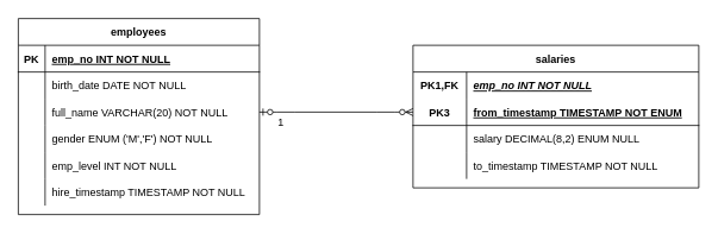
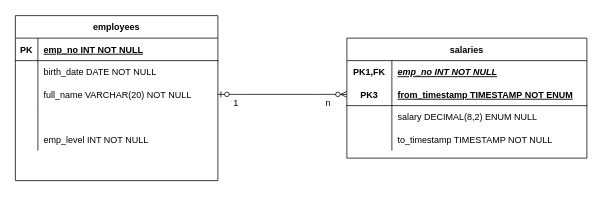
  <mxCell id="0" />
  <mxCell id="1" parent="0" />
  <mxCell id="2" value="salaries" style="shape=table;startSize=30;container=1;collapsible=1;childLayout=tableLayout;fixedRows=1;rowLines=0;fontStyle=1;align=center;resizeLast=1;" vertex="1" parent="1"><mxGeometry x="462" y="50" width="320" height="160" as="geometry" /></mxCell>
  <mxCell id="3" value="" style="shape=partialRectangle;collapsible=0;dropTarget=0;pointerEvents=0;fillColor=none;top=0;left=0;bottom=0;right=0;points=[[0,0.5],[1,0.5]];portConstraint=eastwest;" vertex="1" parent="2"><mxGeometry y="30" width="320" height="30" as="geometry" /></mxCell>
  <mxCell id="4" value="PK1,FK" style="shape=partialRectangle;connectable=0;fillColor=none;top=0;left=0;bottom=0;right=0;fontStyle=1;overflow=hidden;" vertex="1" parent="3"><mxGeometry width="60" height="30" as="geometry" /></mxCell>
  <mxCell id="5" value="emp_no INT NOT NULL" style="shape=partialRectangle;connectable=0;fillColor=none;top=0;left=0;bottom=0;right=0;align=left;spacingLeft=6;fontStyle=7;overflow=hidden;" vertex="1" parent="3"><mxGeometry x="60" width="260" height="30" as="geometry" /></mxCell>
  <mxCell id="6" value="" style="shape=partialRectangle;collapsible=0;dropTarget=0;pointerEvents=0;fillColor=none;top=0;left=0;bottom=1;right=0;points=[[0,0.5],[1,0.5]];portConstraint=eastwest;" vertex="1" parent="2"><mxGeometry y="60" width="320" height="30" as="geometry" /></mxCell>
  <mxCell id="7" value="PK3" style="shape=partialRectangle;connectable=0;fillColor=none;top=0;left=0;bottom=0;right=0;fontStyle=1;overflow=hidden;" vertex="1" parent="6"><mxGeometry width="60" height="30" as="geometry" /></mxCell>
  <mxCell id="8" value="from_timestamp TIMESTAMP NOT ENUM" style="shape=partialRectangle;connectable=0;fillColor=none;top=0;left=0;bottom=0;right=0;align=left;spacingLeft=6;fontStyle=5;overflow=hidden;" vertex="1" parent="6"><mxGeometry x="60" width="260" height="30" as="geometry" /></mxCell>
  <mxCell id="9" value="" style="shape=partialRectangle;collapsible=0;dropTarget=0;pointerEvents=0;fillColor=none;top=0;left=0;bottom=0;right=0;points=[[0,0.5],[1,0.5]];portConstraint=eastwest;" vertex="1" parent="2"><mxGeometry y="90" width="320" height="30" as="geometry" /></mxCell>
  <mxCell id="10" value="" style="shape=partialRectangle;connectable=0;fillColor=none;top=0;left=0;bottom=0;right=0;editable=1;overflow=hidden;" vertex="1" parent="9"><mxGeometry width="60" height="30" as="geometry" /></mxCell>
  <mxCell id="11" value="salary DECIMAL(8,2) ENUM NULL" style="shape=partialRectangle;connectable=0;fillColor=none;top=0;left=0;bottom=0;right=0;align=left;spacingLeft=6;overflow=hidden;" vertex="1" parent="9"><mxGeometry x="60" width="260" height="30" as="geometry" /></mxCell>
  <mxCell id="12" value="" style="shape=partialRectangle;collapsible=0;dropTarget=0;pointerEvents=0;fillColor=none;top=0;left=0;bottom=0;right=0;points=[[0,0.5],[1,0.5]];portConstraint=eastwest;" vertex="1" parent="2"><mxGeometry y="120" width="320" height="30" as="geometry" /></mxCell>
  <mxCell id="13" value="" style="shape=partialRectangle;connectable=0;fillColor=none;top=0;left=0;bottom=0;right=0;editable=1;overflow=hidden;" vertex="1" parent="12"><mxGeometry width="60" height="30" as="geometry" /></mxCell>
  <mxCell id="14" value="to_timestamp TIMESTAMP NOT NULL" style="shape=partialRectangle;connectable=0;fillColor=none;top=0;left=0;bottom=0;right=0;align=left;spacingLeft=6;overflow=hidden;" vertex="1" parent="12"><mxGeometry x="60" width="260" height="30" as="geometry" /></mxCell>
  <mxCell id="15" value="employees" style="shape=table;startSize=30;container=1;collapsible=1;childLayout=tableLayout;fixedRows=1;rowLines=0;fontStyle=1;align=center;resizeLast=1;" vertex="1" parent="1"><mxGeometry x="20" y="20" width="270" height="220" as="geometry" /></mxCell>
  <mxCell id="16" value="" style="shape=partialRectangle;collapsible=0;dropTarget=0;pointerEvents=0;fillColor=none;points=[[0,0.5],[1,0.5]];portConstraint=eastwest;top=0;left=0;right=0;bottom=1;" vertex="1" parent="15"><mxGeometry y="30" width="270" height="30" as="geometry" /></mxCell>
  <mxCell id="17" value="PK" style="shape=partialRectangle;overflow=hidden;connectable=0;fillColor=none;top=0;left=0;bottom=0;right=0;fontStyle=1;" vertex="1" parent="16"><mxGeometry width="30" height="30" as="geometry" /></mxCell>
  <mxCell id="18" value="emp_no INT NOT NULL    " style="shape=partialRectangle;overflow=hidden;connectable=0;fillColor=none;top=0;left=0;bottom=0;right=0;align=left;spacingLeft=6;fontStyle=5;" vertex="1" parent="16"><mxGeometry x="30" width="240" height="30" as="geometry" /></mxCell>
  <mxCell id="19" value="" style="shape=partialRectangle;collapsible=0;dropTarget=0;pointerEvents=0;fillColor=none;points=[[0,0.5],[1,0.5]];portConstraint=eastwest;top=0;left=0;right=0;bottom=0;" vertex="1" parent="15"><mxGeometry y="60" width="270" height="30" as="geometry" /></mxCell>
  <mxCell id="20" value="" style="shape=partialRectangle;overflow=hidden;connectable=0;fillColor=none;top=0;left=0;bottom=0;right=0;" vertex="1" parent="19"><mxGeometry width="30" height="30" as="geometry" /></mxCell>
  <mxCell id="21" value="birth_date  DATE            NOT NULL" style="shape=partialRectangle;overflow=hidden;connectable=0;fillColor=none;top=0;left=0;bottom=0;right=0;align=left;spacingLeft=6;" vertex="1" parent="19"><mxGeometry x="30" width="240" height="30" as="geometry" /></mxCell>
  <mxCell id="22" value="" style="shape=partialRectangle;collapsible=0;dropTarget=0;pointerEvents=0;fillColor=none;points=[[0,0.5],[1,0.5]];portConstraint=eastwest;top=0;left=0;right=0;bottom=0;" vertex="1" parent="15"><mxGeometry y="90" width="270" height="30" as="geometry" /></mxCell>
  <mxCell id="23" value="" style="shape=partialRectangle;overflow=hidden;connectable=0;fillColor=none;top=0;left=0;bottom=0;right=0;" vertex="1" parent="22"><mxGeometry width="30" height="30" as="geometry" /></mxCell>
  <mxCell id="24" value="full_name VARCHAR(20)     NOT NULL" style="shape=partialRectangle;overflow=hidden;connectable=0;fillColor=none;top=0;left=0;bottom=0;right=0;align=left;spacingLeft=6;" vertex="1" parent="22"><mxGeometry x="30" width="240" height="30" as="geometry" /></mxCell>
  <mxCell id="25" value="" style="shape=partialRectangle;collapsible=0;dropTarget=0;pointerEvents=0;fillColor=none;points=[[0,0.5],[1,0.5]];portConstraint=eastwest;top=0;left=0;right=0;bottom=0;" vertex="1" parent="15"><mxGeometry y="120" width="270" height="30" as="geometry" /></mxCell>
  <mxCell id="26" value="" style="shape=partialRectangle;overflow=hidden;connectable=0;fillColor=none;top=0;left=0;bottom=0;right=0;" vertex="1" parent="25"><mxGeometry width="30" height="30" as="geometry" /></mxCell>
- <mxCell id="27" value="gender      ENUM ('M','F')  NOT NULL" style="shape=partialRectangle;overflow=hidden;connectable=0;fillColor=none;top=0;left=0;bottom=0;right=0;align=left;spacingLeft=6;" vertex="1" parent="25"><mxGeometry x="30" width="240" height="30" as="geometry" /></mxCell>
  <mxCell id="28" value="" style="shape=partialRectangle;collapsible=0;dropTarget=0;pointerEvents=0;fillColor=none;points=[[0,0.5],[1,0.5]];portConstraint=eastwest;top=0;left=0;right=0;bottom=0;" vertex="1" parent="15"><mxGeometry y="150" width="270" height="30" as="geometry" /></mxCell>
  <mxCell id="29" value="" style="shape=partialRectangle;overflow=hidden;connectable=0;fillColor=none;top=0;left=0;bottom=0;right=0;" vertex="1" parent="28"><mxGeometry width="30" height="30" as="geometry" /></mxCell>
  <mxCell id="30" value="emp_level INT    NOT NULL" style="shape=partialRectangle;overflow=hidden;connectable=0;fillColor=none;top=0;left=0;bottom=0;right=0;align=left;spacingLeft=6;" vertex="1" parent="28"><mxGeometry x="30" width="240" height="30" as="geometry" /></mxCell>
  <mxCell id="31" value="" style="shape=partialRectangle;collapsible=0;dropTarget=0;pointerEvents=0;fillColor=none;points=[[0,0.5],[1,0.5]];portConstraint=eastwest;top=0;left=0;right=0;bottom=0;" vertex="1" parent="15"><mxGeometry y="180" width="270" height="30" as="geometry" /></mxCell>
  <mxCell id="32" value="" style="shape=partialRectangle;overflow=hidden;connectable=0;fillColor=none;top=0;left=0;bottom=0;right=0;" vertex="1" parent="31"><mxGeometry width="30" height="30" as="geometry" /></mxCell>
- <mxCell id="33" value="hire_timestamp TIMESTAMP NOT NULL" style="shape=partialRectangle;overflow=hidden;connectable=0;fillColor=none;top=0;left=0;bottom=0;right=0;align=left;spacingLeft=6;" vertex="1" parent="31"><mxGeometry x="30" width="240" height="30" as="geometry" /></mxCell>
  <mxCell id="34" value="" style="edgeStyle=entityRelationEdgeStyle;fontSize=12;html=1;endArrow=ERzeroToMany;startArrow=ERzeroToOne;exitX=1;exitY=0.5;exitDx=0;exitDy=0;entryX=0;entryY=0.5;entryDx=0;entryDy=0;" edge="1" parent="1" source="22" target="6"><mxGeometry width="100" height="100" relative="1" as="geometry"><mxPoint x="296" y="127" as="sourcePoint" /><mxPoint x="471" y="127" as="targetPoint" /></mxGeometry></mxCell>
  <mxCell id="35" value="1" style="text;html=1;align=center;verticalAlign=middle;resizable=0;points=[];autosize=1;strokeColor=none;" vertex="1" parent="1"><mxGeometry x="306" y="128" width="16" height="18" as="geometry" /></mxCell>
+ <mxCell id="36" value="n" style="text;html=1;align=center;verticalAlign=middle;resizable=0;points=[];autosize=1;strokeColor=none;" vertex="1" parent="1"><mxGeometry x="429" y="128" width="16" height="18" as="geometry" /></mxCell>
